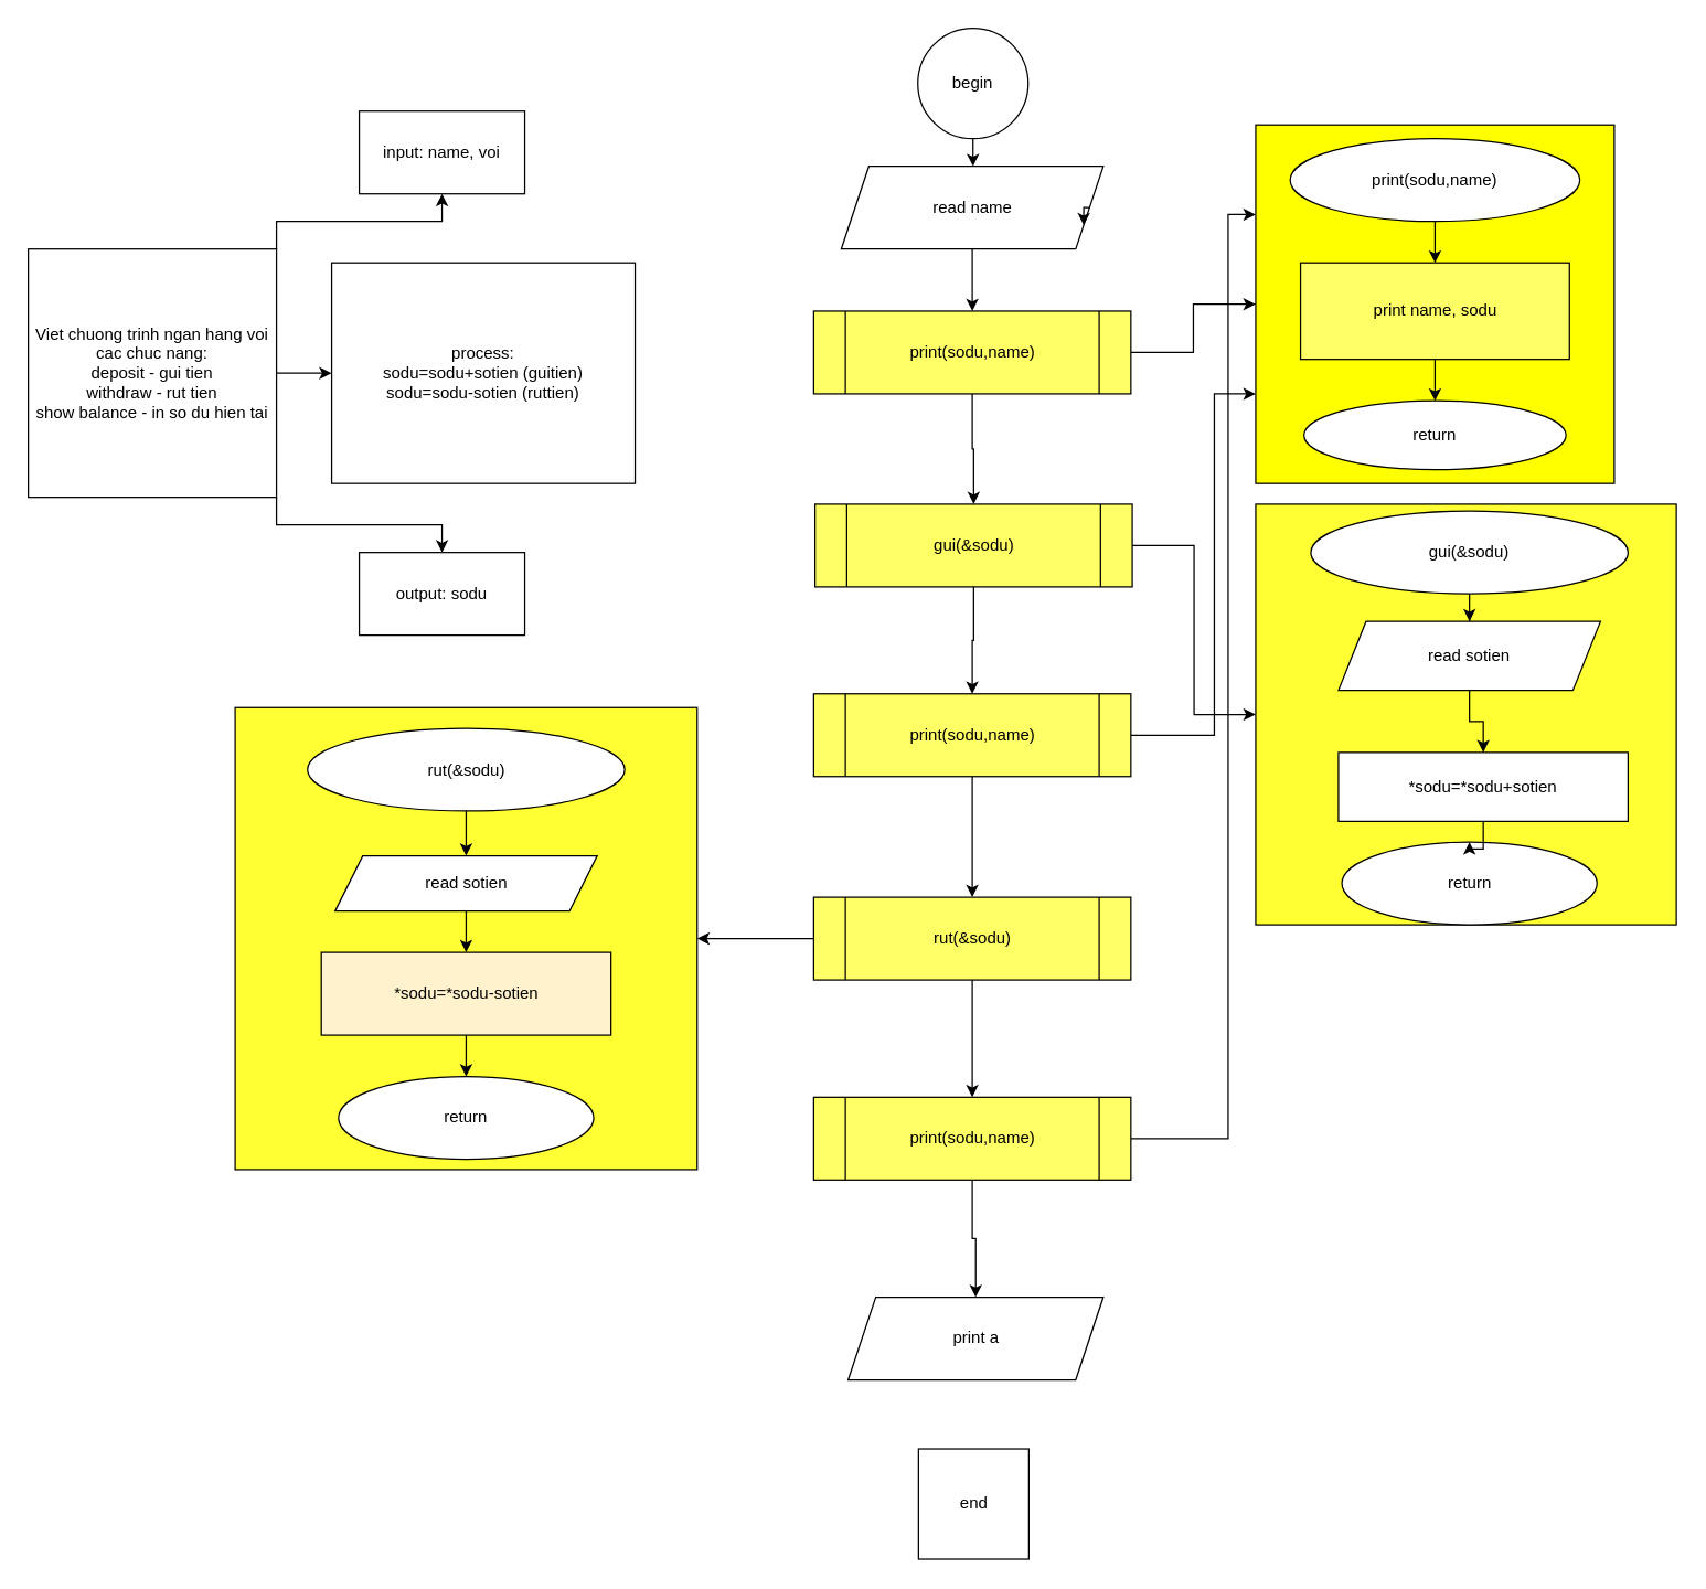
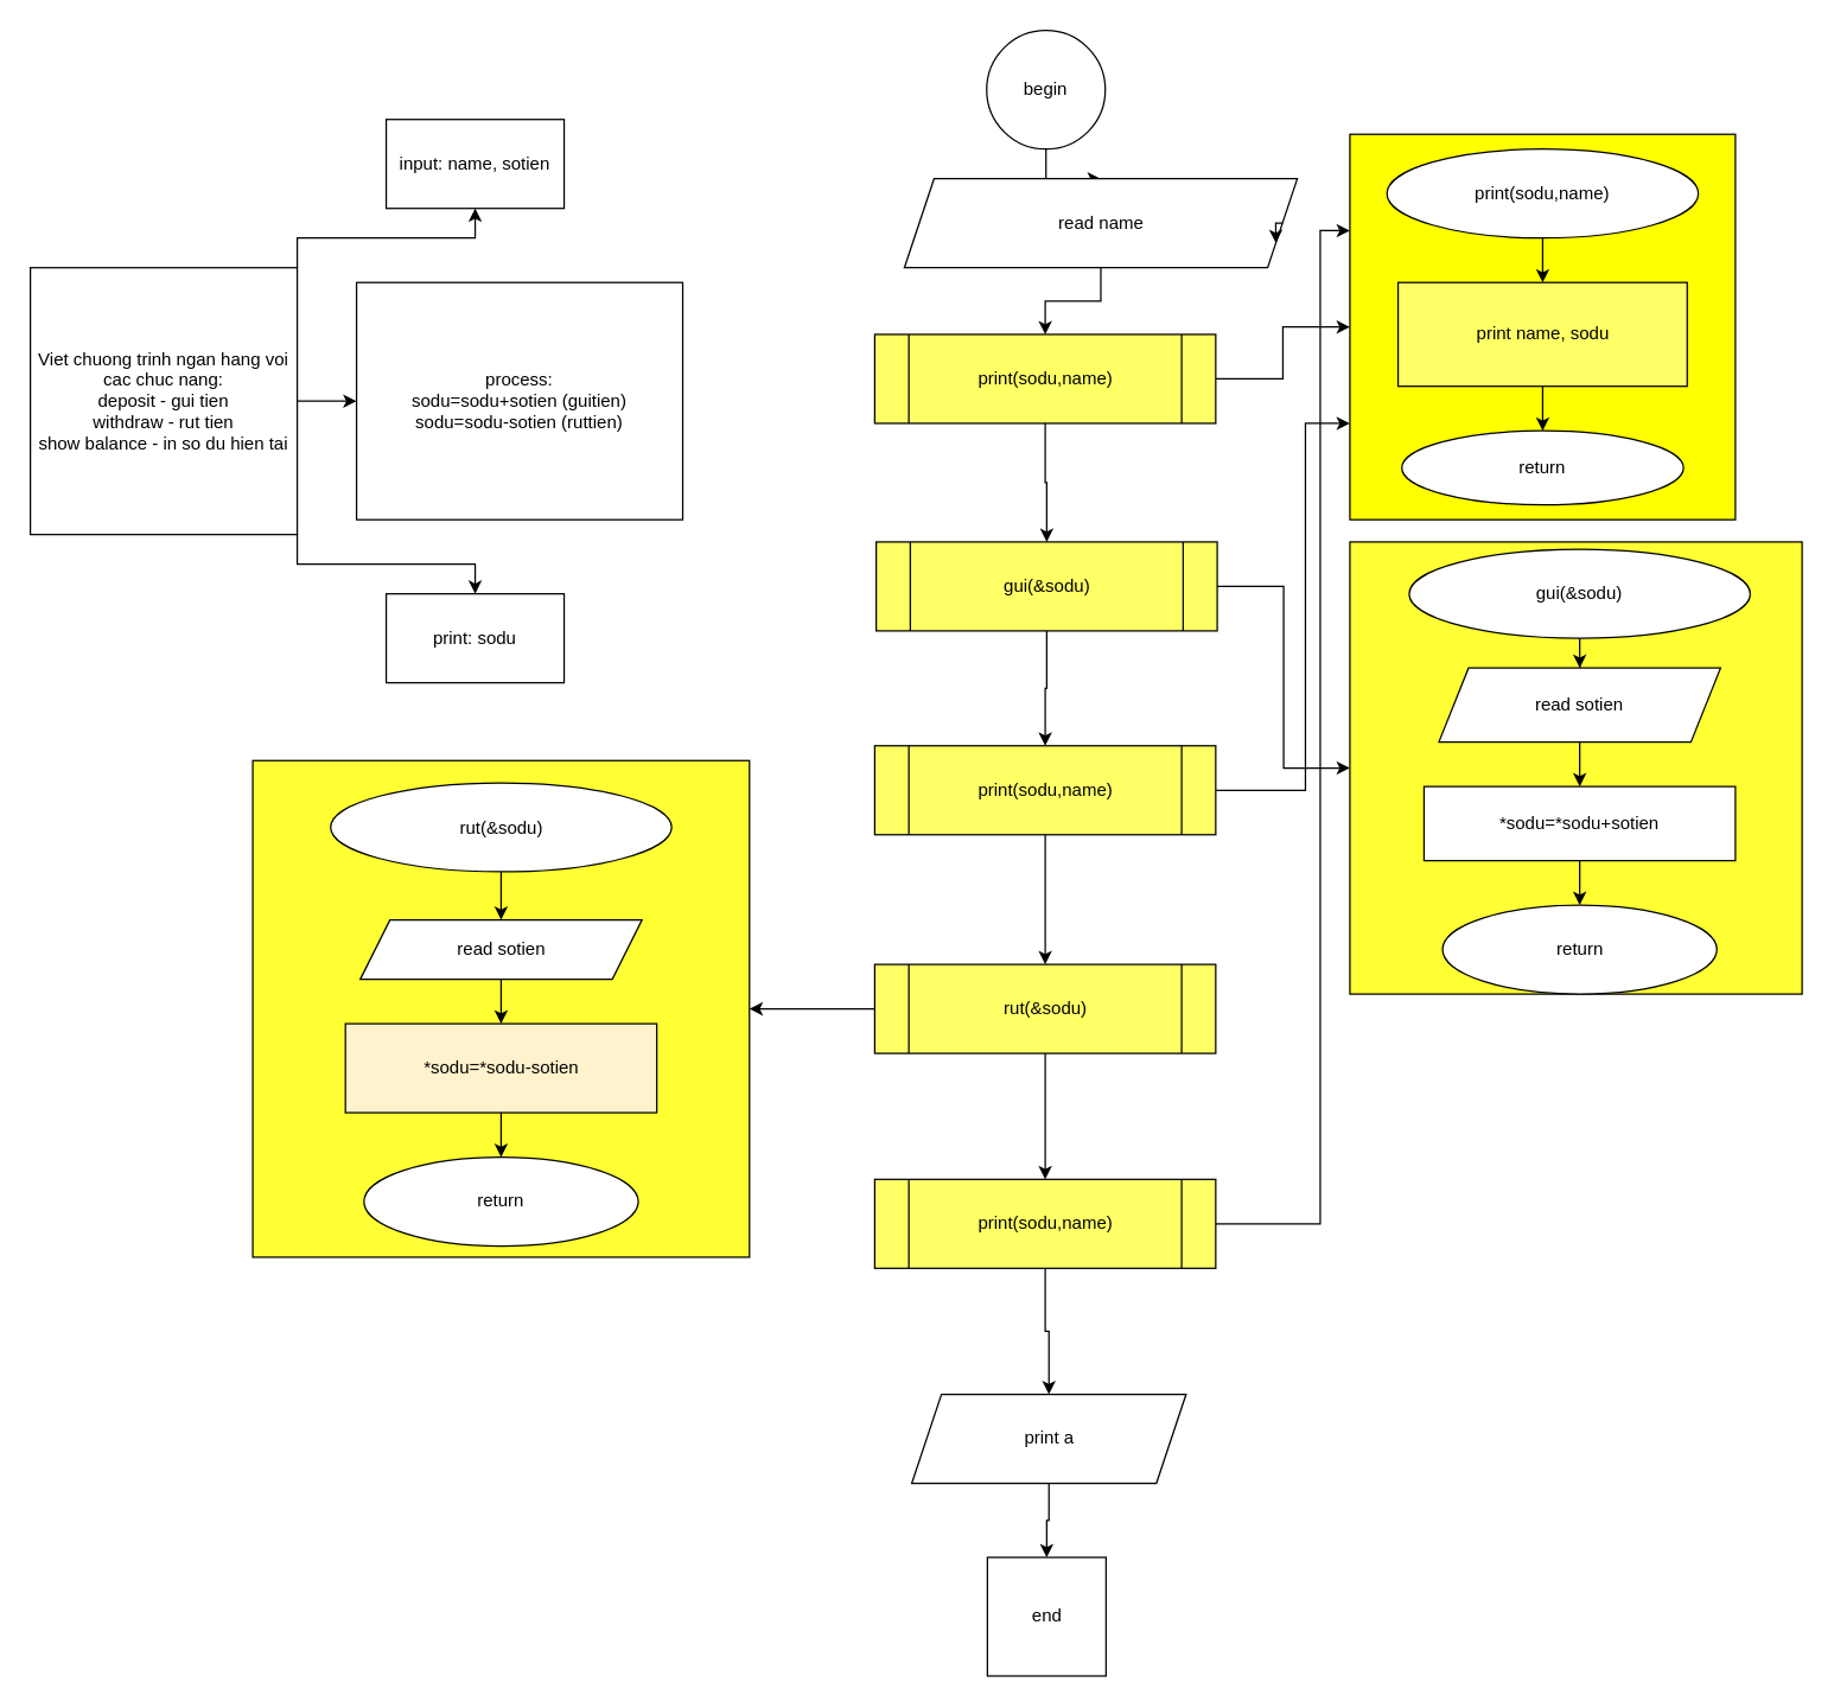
  <mxCell id="0" />
  <mxCell id="1" parent="0" />
  <mxCell id="2" style="edgeStyle=orthogonalEdgeStyle;rounded=0;orthogonalLoop=1;jettySize=auto;html=1;entryX=0.5;entryY=0;entryDx=0;entryDy=0;" parent="1" source="3" target="31" edge="1"><mxGeometry relative="1" as="geometry"><mxPoint x="705.5" y="200" as="targetPoint" /></mxGeometry></mxCell>
  <mxCell id="3" value="begin" style="ellipse;whiteSpace=wrap;html=1;aspect=fixed;" parent="1" vertex="1"><mxGeometry x="665" y="20" width="80" height="80" as="geometry" /></mxCell>
  <mxCell id="4" value="end" style="whiteSpace=wrap;html=1;aspect=fixed;rounded=0;" parent="1" vertex="1"><mxGeometry x="665.5" y="1050" width="80" height="80" as="geometry" /></mxCell>
  <mxCell id="5" value="" style="whiteSpace=wrap;html=1;aspect=fixed;fillColor=#FFFF00;" parent="1" vertex="1"><mxGeometry x="910" y="90" width="260" height="260" as="geometry" /></mxCell>
  <mxCell id="6" style="edgeStyle=orthogonalEdgeStyle;rounded=0;orthogonalLoop=1;jettySize=auto;html=1;entryX=0.5;entryY=0;entryDx=0;entryDy=0;" parent="1" source="7" target="11" edge="1"><mxGeometry relative="1" as="geometry" /></mxCell>
  <mxCell id="7" value="print(sodu,name)" style="ellipse;whiteSpace=wrap;html=1;" parent="1" vertex="1"><mxGeometry x="935" y="100" width="210" height="60" as="geometry" /></mxCell>
  <mxCell id="8" style="edgeStyle=orthogonalEdgeStyle;rounded=0;orthogonalLoop=1;jettySize=auto;html=1;exitX=0.5;exitY=1;exitDx=0;exitDy=0;" parent="1" source="7" target="7" edge="1"><mxGeometry relative="1" as="geometry" /></mxCell>
  <mxCell id="9" value="return" style="ellipse;whiteSpace=wrap;html=1;" parent="1" vertex="1"><mxGeometry x="945" y="290" width="190" height="50" as="geometry" /></mxCell>
  <mxCell id="10" style="edgeStyle=orthogonalEdgeStyle;rounded=0;orthogonalLoop=1;jettySize=auto;html=1;entryX=0.5;entryY=0;entryDx=0;entryDy=0;" parent="1" source="11" target="9" edge="1"><mxGeometry relative="1" as="geometry" /></mxCell>
  <mxCell id="11" value="print name, sodu" style="rounded=0;whiteSpace=wrap;html=1;fillColor=#ffff66;" parent="1" vertex="1"><mxGeometry x="942.5" y="190" width="195" height="70" as="geometry" /></mxCell>
  <mxCell id="12" style="edgeStyle=orthogonalEdgeStyle;rounded=0;orthogonalLoop=1;jettySize=auto;html=1;exitX=1;exitY=0.5;exitDx=0;exitDy=0;" parent="1" source="14" target="17" edge="1"><mxGeometry relative="1" as="geometry"><mxPoint x="950" y="475.353" as="targetPoint" /></mxGeometry></mxCell>
  <mxCell id="13" style="edgeStyle=orthogonalEdgeStyle;rounded=0;orthogonalLoop=1;jettySize=auto;html=1;entryX=0.5;entryY=0;entryDx=0;entryDy=0;" edge="1" parent="1" source="14" target="51"><mxGeometry relative="1" as="geometry" /></mxCell>
  <mxCell id="14" value="gui(&amp;amp;sodu)" style="shape=process;whiteSpace=wrap;html=1;backgroundOutline=1;fillColor=#FFFF66;" parent="1" vertex="1"><mxGeometry x="590.5" y="365" width="230" height="60" as="geometry" /></mxCell>
+ <mxCell id="15" style="edgeStyle=orthogonalEdgeStyle;rounded=0;orthogonalLoop=1;jettySize=auto;html=1;entryX=0.5;entryY=0;entryDx=0;entryDy=0;" parent="1" source="16" target="4" edge="1"><mxGeometry relative="1" as="geometry" /></mxCell>
  <mxCell id="16" value="print a" style="shape=parallelogram;perimeter=parallelogramPerimeter;whiteSpace=wrap;html=1;fixedSize=1;" parent="1" vertex="1"><mxGeometry x="614.5" y="940" width="185" height="60" as="geometry" /></mxCell>
  <mxCell id="17" value="" style="whiteSpace=wrap;html=1;aspect=fixed;fillColor=#FFFF33;" parent="1" vertex="1"><mxGeometry x="910" y="365" width="305" height="305" as="geometry" /></mxCell>
  <mxCell id="18" style="edgeStyle=orthogonalEdgeStyle;rounded=0;orthogonalLoop=1;jettySize=auto;html=1;entryX=0.5;entryY=0;entryDx=0;entryDy=0;" parent="1" source="19" target="46" edge="1"><mxGeometry relative="1" as="geometry" /></mxCell>
  <mxCell id="19" value="gui(&amp;amp;sodu)" style="ellipse;whiteSpace=wrap;html=1;" parent="1" vertex="1"><mxGeometry x="950" y="370" width="230" height="60" as="geometry" /></mxCell>
  <mxCell id="20" value="return" style="ellipse;whiteSpace=wrap;html=1;" parent="1" vertex="1"><mxGeometry x="972.5" y="610" width="185" height="60" as="geometry" /></mxCell>
  <mxCell id="21" style="edgeStyle=orthogonalEdgeStyle;rounded=0;orthogonalLoop=1;jettySize=auto;html=1;" parent="1" source="22" target="20" edge="1"><mxGeometry relative="1" as="geometry" /></mxCell>
- <mxCell id="22" value="*sodu=*sodu+sotien" style="rounded=0;whiteSpace=wrap;html=1;" parent="1" vertex="1"><mxGeometry x="970" y="545" width="210" height="50" as="geometry" /></mxCell>
+ <mxCell id="22" value="*sodu=*sodu+sotien" style="rounded=0;whiteSpace=wrap;html=1;" parent="1" vertex="1"><mxGeometry x="960" y="530" width="210" height="50" as="geometry" /></mxCell>
  <mxCell id="23" style="edgeStyle=orthogonalEdgeStyle;rounded=0;orthogonalLoop=1;jettySize=auto;html=1;exitX=1;exitY=0;exitDx=0;exitDy=0;" parent="1" source="26" target="27" edge="1"><mxGeometry relative="1" as="geometry"><mxPoint x="270" y="140" as="targetPoint" /></mxGeometry></mxCell>
  <mxCell id="24" style="edgeStyle=orthogonalEdgeStyle;rounded=0;orthogonalLoop=1;jettySize=auto;html=1;" parent="1" source="26" target="28" edge="1"><mxGeometry relative="1" as="geometry"><mxPoint x="310" y="270" as="targetPoint" /></mxGeometry></mxCell>
  <mxCell id="25" style="edgeStyle=orthogonalEdgeStyle;rounded=0;orthogonalLoop=1;jettySize=auto;html=1;exitX=1;exitY=1;exitDx=0;exitDy=0;" parent="1" source="26" target="29" edge="1"><mxGeometry relative="1" as="geometry"><mxPoint x="320" y="440" as="targetPoint" /></mxGeometry></mxCell>
  <mxCell id="26" value="&lt;div&gt;Viet chuong trinh ngan hang voi cac chuc nang:&lt;/div&gt;&lt;div&gt;deposit - gui tien&lt;/div&gt;&lt;div&gt;withdraw - rut tien&lt;/div&gt;&lt;div&gt;show balance - in so du hien tai&lt;/div&gt;" style="whiteSpace=wrap;html=1;aspect=fixed;" parent="1" vertex="1"><mxGeometry x="20" y="180" width="180" height="180" as="geometry" /></mxCell>
- <mxCell id="27" value="input: name, voi" style="rounded=0;whiteSpace=wrap;html=1;" parent="1" vertex="1"><mxGeometry x="260" y="80" width="120" height="60" as="geometry" /></mxCell>
+ <mxCell id="27" value="input: name, sotien" style="rounded=0;whiteSpace=wrap;html=1;" parent="1" vertex="1"><mxGeometry x="260" y="80" width="120" height="60" as="geometry" /></mxCell>
  <mxCell id="28" value="process:&lt;br&gt;sodu=sodu+sotien (guitien)&lt;br&gt;sodu=sodu-sotien (ruttien)" style="rounded=0;whiteSpace=wrap;html=1;" parent="1" vertex="1"><mxGeometry x="240" y="190" width="220" height="160" as="geometry" /></mxCell>
- <mxCell id="29" value="output: sodu" style="rounded=0;whiteSpace=wrap;html=1;" parent="1" vertex="1"><mxGeometry x="260" y="400" width="120" height="60" as="geometry" /></mxCell>
+ <mxCell id="29" value="print: sodu" style="rounded=0;whiteSpace=wrap;html=1;" parent="1" vertex="1"><mxGeometry x="260" y="400" width="120" height="60" as="geometry" /></mxCell>
  <mxCell id="30" style="edgeStyle=orthogonalEdgeStyle;rounded=0;orthogonalLoop=1;jettySize=auto;html=1;entryX=0.5;entryY=0;entryDx=0;entryDy=0;" parent="1" source="31" target="35" edge="1"><mxGeometry relative="1" as="geometry"><mxPoint x="704.5" y="210" as="targetPoint" /></mxGeometry></mxCell>
- <mxCell id="31" value="read name" style="shape=parallelogram;perimeter=parallelogramPerimeter;whiteSpace=wrap;html=1;fixedSize=1;" parent="1" vertex="1"><mxGeometry x="609.5" y="120" width="190" height="60" as="geometry" /></mxCell>
+ <mxCell id="31" value="read name" style="shape=parallelogram;perimeter=parallelogramPerimeter;whiteSpace=wrap;html=1;fixedSize=1;" parent="1" vertex="1"><mxGeometry x="609.5" y="120" width="265" height="60" as="geometry" /></mxCell>
  <mxCell id="32" style="edgeStyle=orthogonalEdgeStyle;rounded=0;orthogonalLoop=1;jettySize=auto;html=1;exitX=1;exitY=0.5;exitDx=0;exitDy=0;entryX=1;entryY=0.75;entryDx=0;entryDy=0;" parent="1" source="31" target="31" edge="1"><mxGeometry relative="1" as="geometry" /></mxCell>
  <mxCell id="33" style="edgeStyle=orthogonalEdgeStyle;rounded=0;orthogonalLoop=1;jettySize=auto;html=1;exitX=1;exitY=0.5;exitDx=0;exitDy=0;entryX=0;entryY=0.5;entryDx=0;entryDy=0;" parent="1" source="35" target="5" edge="1"><mxGeometry relative="1" as="geometry" /></mxCell>
  <mxCell id="34" style="edgeStyle=orthogonalEdgeStyle;rounded=0;orthogonalLoop=1;jettySize=auto;html=1;entryX=0.5;entryY=0;entryDx=0;entryDy=0;" edge="1" parent="1" source="35" target="14"><mxGeometry relative="1" as="geometry" /></mxCell>
  <mxCell id="35" value="print(sodu,name)" style="shape=process;whiteSpace=wrap;html=1;backgroundOutline=1;fillColor=#FFFF66;" parent="1" vertex="1"><mxGeometry x="589.5" y="225" width="230" height="60" as="geometry" /></mxCell>
  <mxCell id="36" style="edgeStyle=orthogonalEdgeStyle;rounded=0;orthogonalLoop=1;jettySize=auto;html=1;exitX=0;exitY=0.5;exitDx=0;exitDy=0;entryX=1;entryY=0.5;entryDx=0;entryDy=0;" parent="1" source="38" target="39" edge="1"><mxGeometry relative="1" as="geometry" /></mxCell>
  <mxCell id="37" style="edgeStyle=orthogonalEdgeStyle;rounded=0;orthogonalLoop=1;jettySize=auto;html=1;entryX=0.5;entryY=0;entryDx=0;entryDy=0;" edge="1" parent="1" source="38" target="54"><mxGeometry relative="1" as="geometry"><mxPoint x="704.5" y="780" as="targetPoint" /></mxGeometry></mxCell>
  <mxCell id="38" value="rut(&amp;amp;sodu)" style="shape=process;whiteSpace=wrap;html=1;backgroundOutline=1;fillColor=#FFFF66;" parent="1" vertex="1"><mxGeometry x="589.5" y="650" width="230" height="60" as="geometry" /></mxCell>
  <mxCell id="39" value="" style="whiteSpace=wrap;html=1;aspect=fixed;fillColor=#FFFF33;" parent="1" vertex="1"><mxGeometry x="170" y="512.5" width="335" height="335" as="geometry" /></mxCell>
  <mxCell id="40" style="edgeStyle=orthogonalEdgeStyle;rounded=0;orthogonalLoop=1;jettySize=auto;html=1;" parent="1" source="41" target="48" edge="1"><mxGeometry relative="1" as="geometry" /></mxCell>
  <mxCell id="41" value="rut(&amp;amp;sodu)" style="ellipse;whiteSpace=wrap;html=1;" parent="1" vertex="1"><mxGeometry x="222.5" y="527.5" width="230" height="60" as="geometry" /></mxCell>
  <mxCell id="42" value="return" style="ellipse;whiteSpace=wrap;html=1;" parent="1" vertex="1"><mxGeometry x="245" y="780" width="185" height="60" as="geometry" /></mxCell>
  <mxCell id="43" style="edgeStyle=orthogonalEdgeStyle;rounded=0;orthogonalLoop=1;jettySize=auto;html=1;entryX=0.5;entryY=0;entryDx=0;entryDy=0;" parent="1" source="44" target="42" edge="1"><mxGeometry relative="1" as="geometry" /></mxCell>
  <mxCell id="44" value="*sodu=*sodu-sotien" style="rounded=0;whiteSpace=wrap;html=1;fillColor=#fff2cc;" parent="1" vertex="1"><mxGeometry x="232.5" y="690" width="210" height="60" as="geometry" /></mxCell>
  <mxCell id="45" style="edgeStyle=orthogonalEdgeStyle;rounded=0;orthogonalLoop=1;jettySize=auto;html=1;entryX=0.5;entryY=0;entryDx=0;entryDy=0;" parent="1" source="46" target="22" edge="1"><mxGeometry relative="1" as="geometry" /></mxCell>
  <mxCell id="46" value="read sotien" style="shape=parallelogram;perimeter=parallelogramPerimeter;whiteSpace=wrap;html=1;fixedSize=1;" parent="1" vertex="1"><mxGeometry x="970" y="450" width="190" height="50" as="geometry" /></mxCell>
  <mxCell id="47" style="edgeStyle=orthogonalEdgeStyle;rounded=0;orthogonalLoop=1;jettySize=auto;html=1;entryX=0.5;entryY=0;entryDx=0;entryDy=0;" parent="1" source="48" target="44" edge="1"><mxGeometry relative="1" as="geometry" /></mxCell>
  <mxCell id="48" value="read sotien" style="shape=parallelogram;perimeter=parallelogramPerimeter;whiteSpace=wrap;html=1;fixedSize=1;" parent="1" vertex="1"><mxGeometry x="242.5" y="620" width="190" height="40" as="geometry" /></mxCell>
  <mxCell id="49" style="edgeStyle=orthogonalEdgeStyle;rounded=0;orthogonalLoop=1;jettySize=auto;html=1;exitX=1;exitY=0.5;exitDx=0;exitDy=0;entryX=0;entryY=0.75;entryDx=0;entryDy=0;" parent="1" source="51" target="5" edge="1"><mxGeometry relative="1" as="geometry"><mxPoint x="880" y="311" as="targetPoint" /><Array as="points"><mxPoint x="880" y="533" /><mxPoint x="880" y="285" /></Array></mxGeometry></mxCell>
  <mxCell id="50" style="edgeStyle=orthogonalEdgeStyle;rounded=0;orthogonalLoop=1;jettySize=auto;html=1;entryX=0.5;entryY=0;entryDx=0;entryDy=0;" edge="1" parent="1" source="51" target="38"><mxGeometry relative="1" as="geometry" /></mxCell>
  <mxCell id="51" value="print(sodu,name)" style="shape=process;whiteSpace=wrap;html=1;backgroundOutline=1;fillColor=#FFFF66;" parent="1" vertex="1"><mxGeometry x="589.5" y="502.5" width="230" height="60" as="geometry" /></mxCell>
  <mxCell id="52" style="edgeStyle=orthogonalEdgeStyle;rounded=0;orthogonalLoop=1;jettySize=auto;html=1;entryX=0.5;entryY=0;entryDx=0;entryDy=0;exitX=0.5;exitY=1;exitDx=0;exitDy=0;" parent="1" source="54" target="16" edge="1"><mxGeometry relative="1" as="geometry"><mxPoint x="704.5" y="870" as="sourcePoint" /></mxGeometry></mxCell>
  <mxCell id="53" style="edgeStyle=orthogonalEdgeStyle;rounded=0;orthogonalLoop=1;jettySize=auto;html=1;exitX=1;exitY=0.5;exitDx=0;exitDy=0;entryX=0;entryY=0.25;entryDx=0;entryDy=0;" parent="1" source="54" target="5" edge="1"><mxGeometry relative="1" as="geometry"><mxPoint x="890" y="140" as="targetPoint" /><Array as="points"><mxPoint x="890" y="825" /><mxPoint x="890" y="155" /></Array></mxGeometry></mxCell>
  <mxCell id="54" value="print(sodu,name)" style="shape=process;whiteSpace=wrap;html=1;backgroundOutline=1;fillColor=#FFFF66;" parent="1" vertex="1"><mxGeometry x="589.5" y="795" width="230" height="60" as="geometry" /></mxCell>
